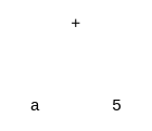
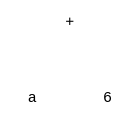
  graph {
    fontname="Liberation Mono"
    node [color=white style="filled,solid" fontname="Liberation Mono"]
    edge [color=white fontcolor=white fontname="Liberation Mono"]
    "+"
    a
-   6 [label=5]
+   6
    "+" -- a
    "+" -- 6
  }
